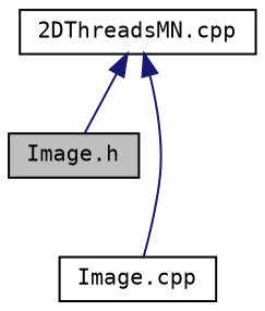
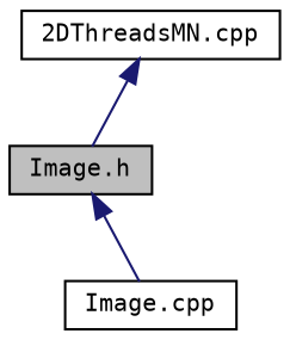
  digraph {
    fontname="DejaVu Sans Mono"
    node [color=black fillcolor=white fontname="DejaVu Sans Mono" fontsize=10 shape=record style=filled]
    edge [color=midnightblue dir=back fontname="DejaVu Sans Mono" fontsize=10 labelfontname=Helvetica labelfontsize=10 style=solid]
    n1 [fillcolor=grey75 fontcolor=black height=0.2 label="Image.h" width=0.4]
    n2 [height=0.2 label="Image.cpp" width=0.4]
    n3 [height=0.2 label="2DThreadsMN.cpp" width=0.4]
-   n3 -> n2
+   n1 -> n2
    n3 -> n1
  }
